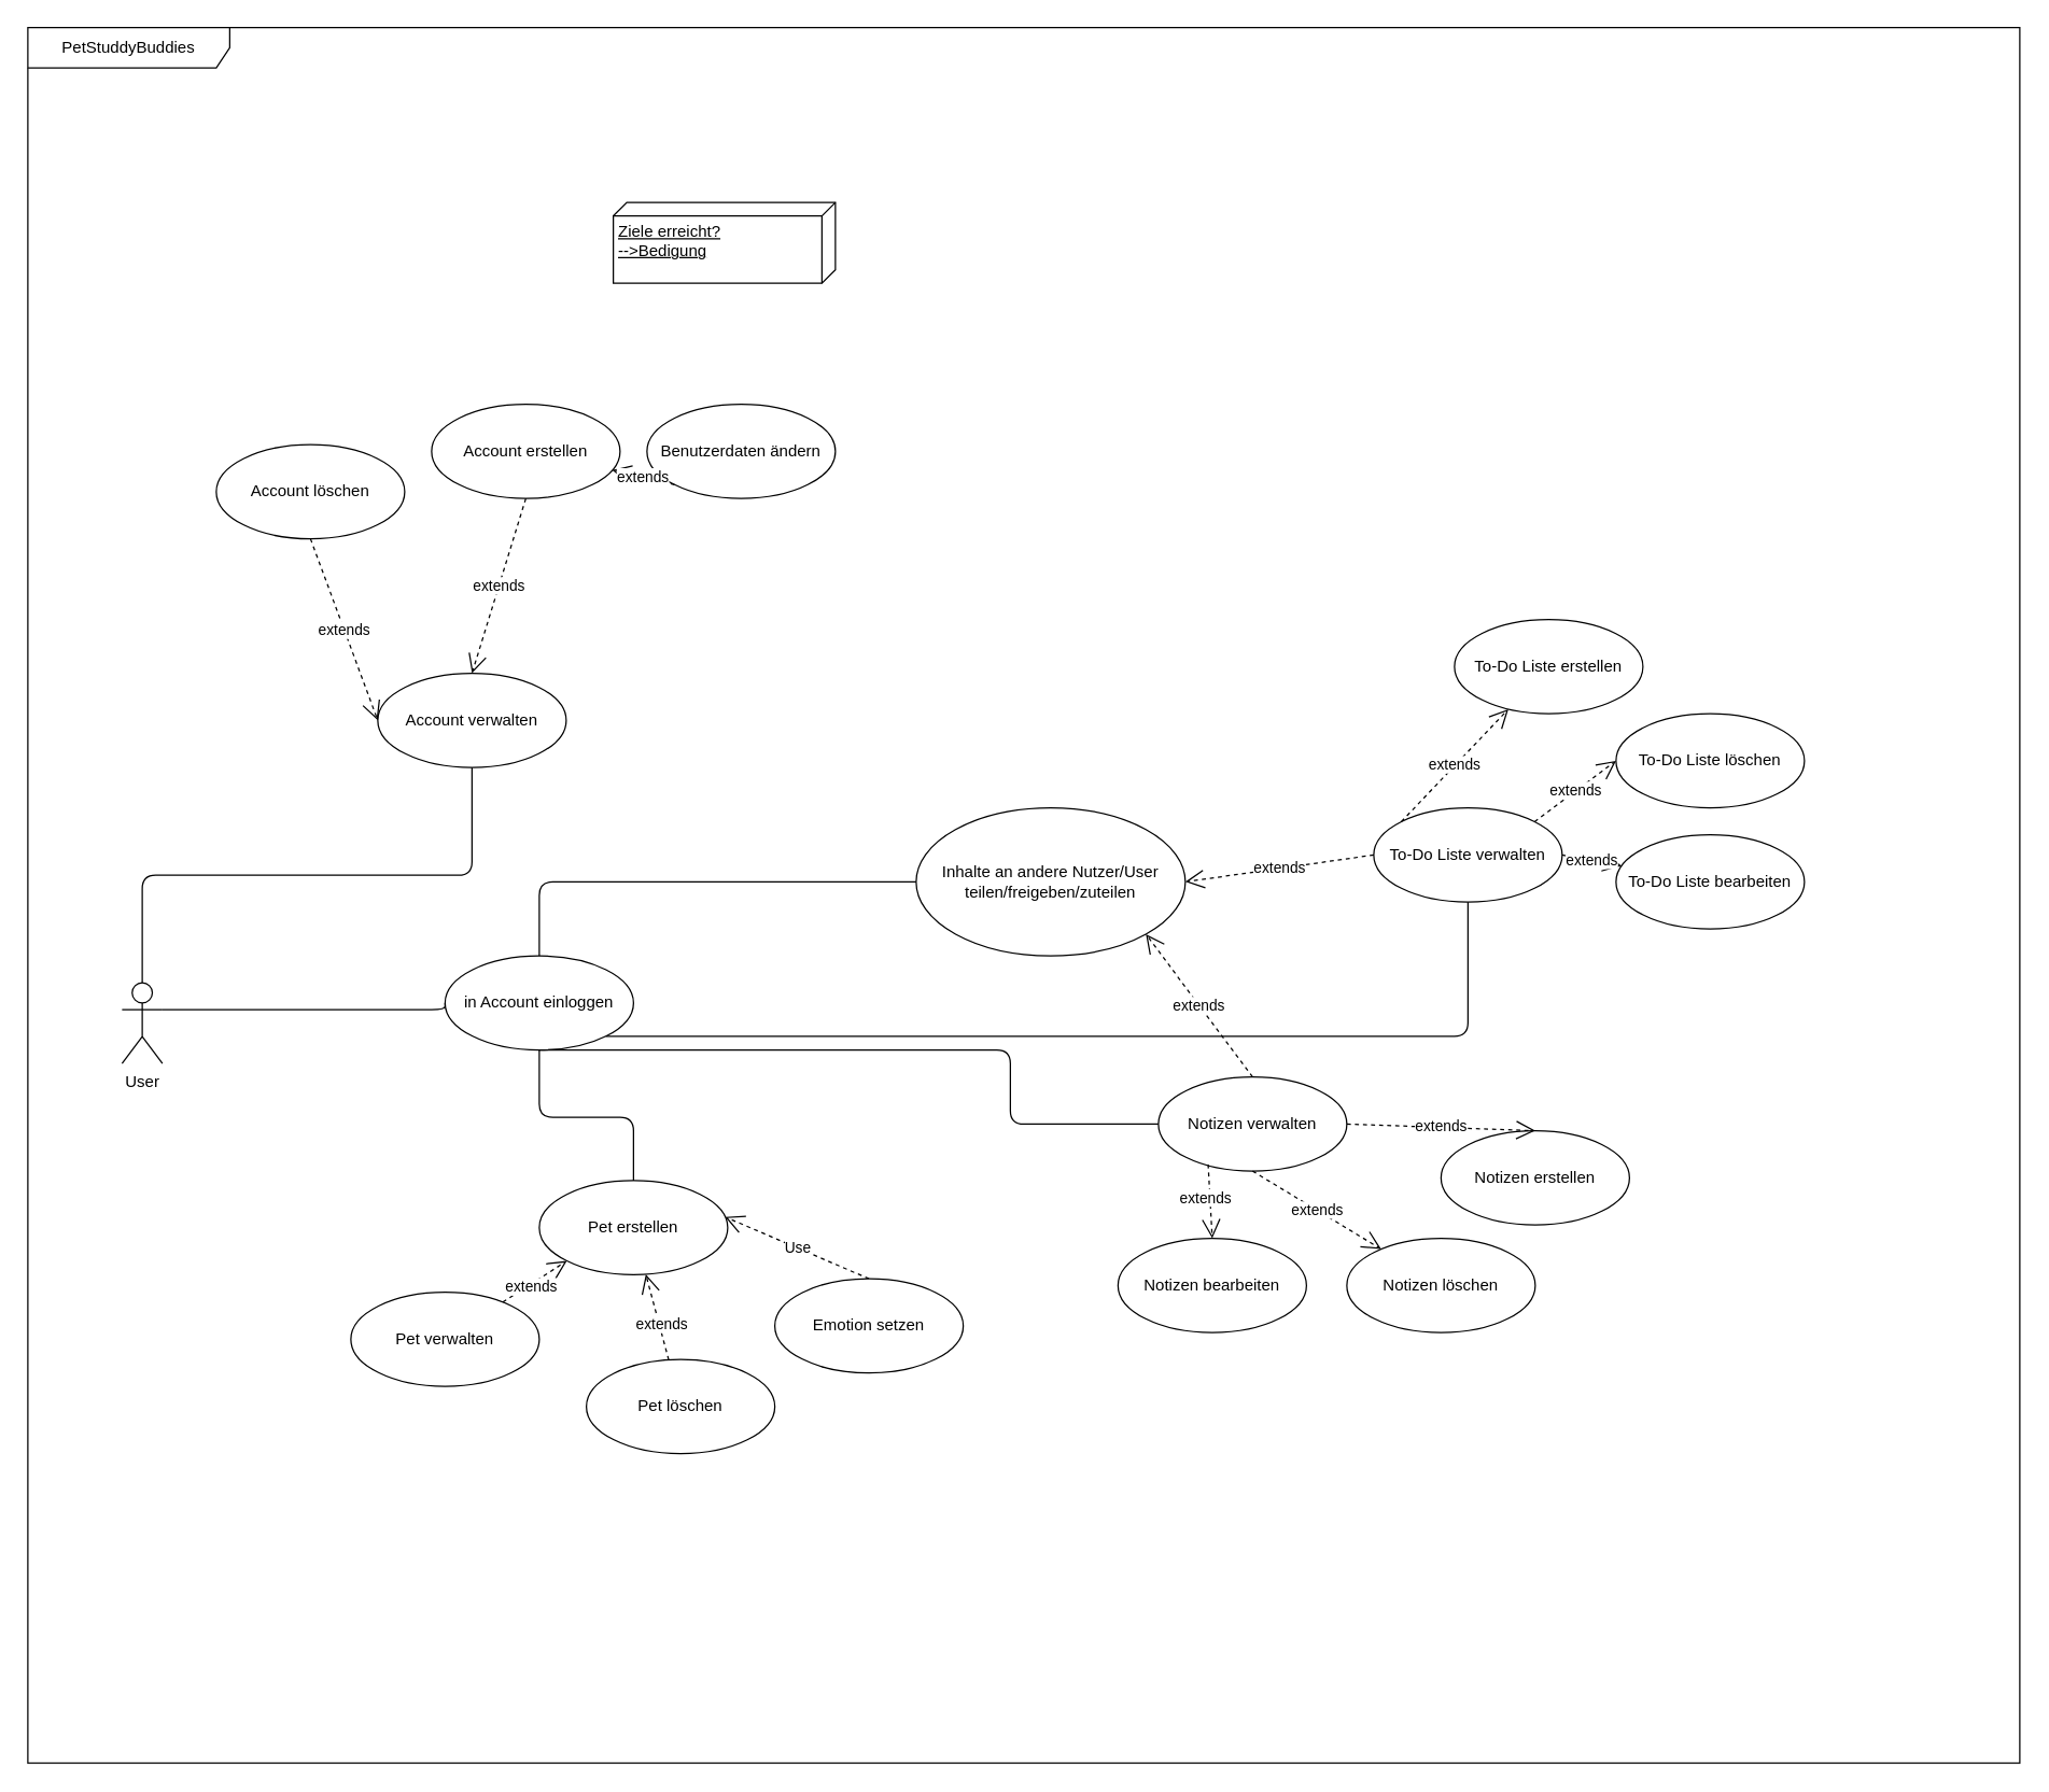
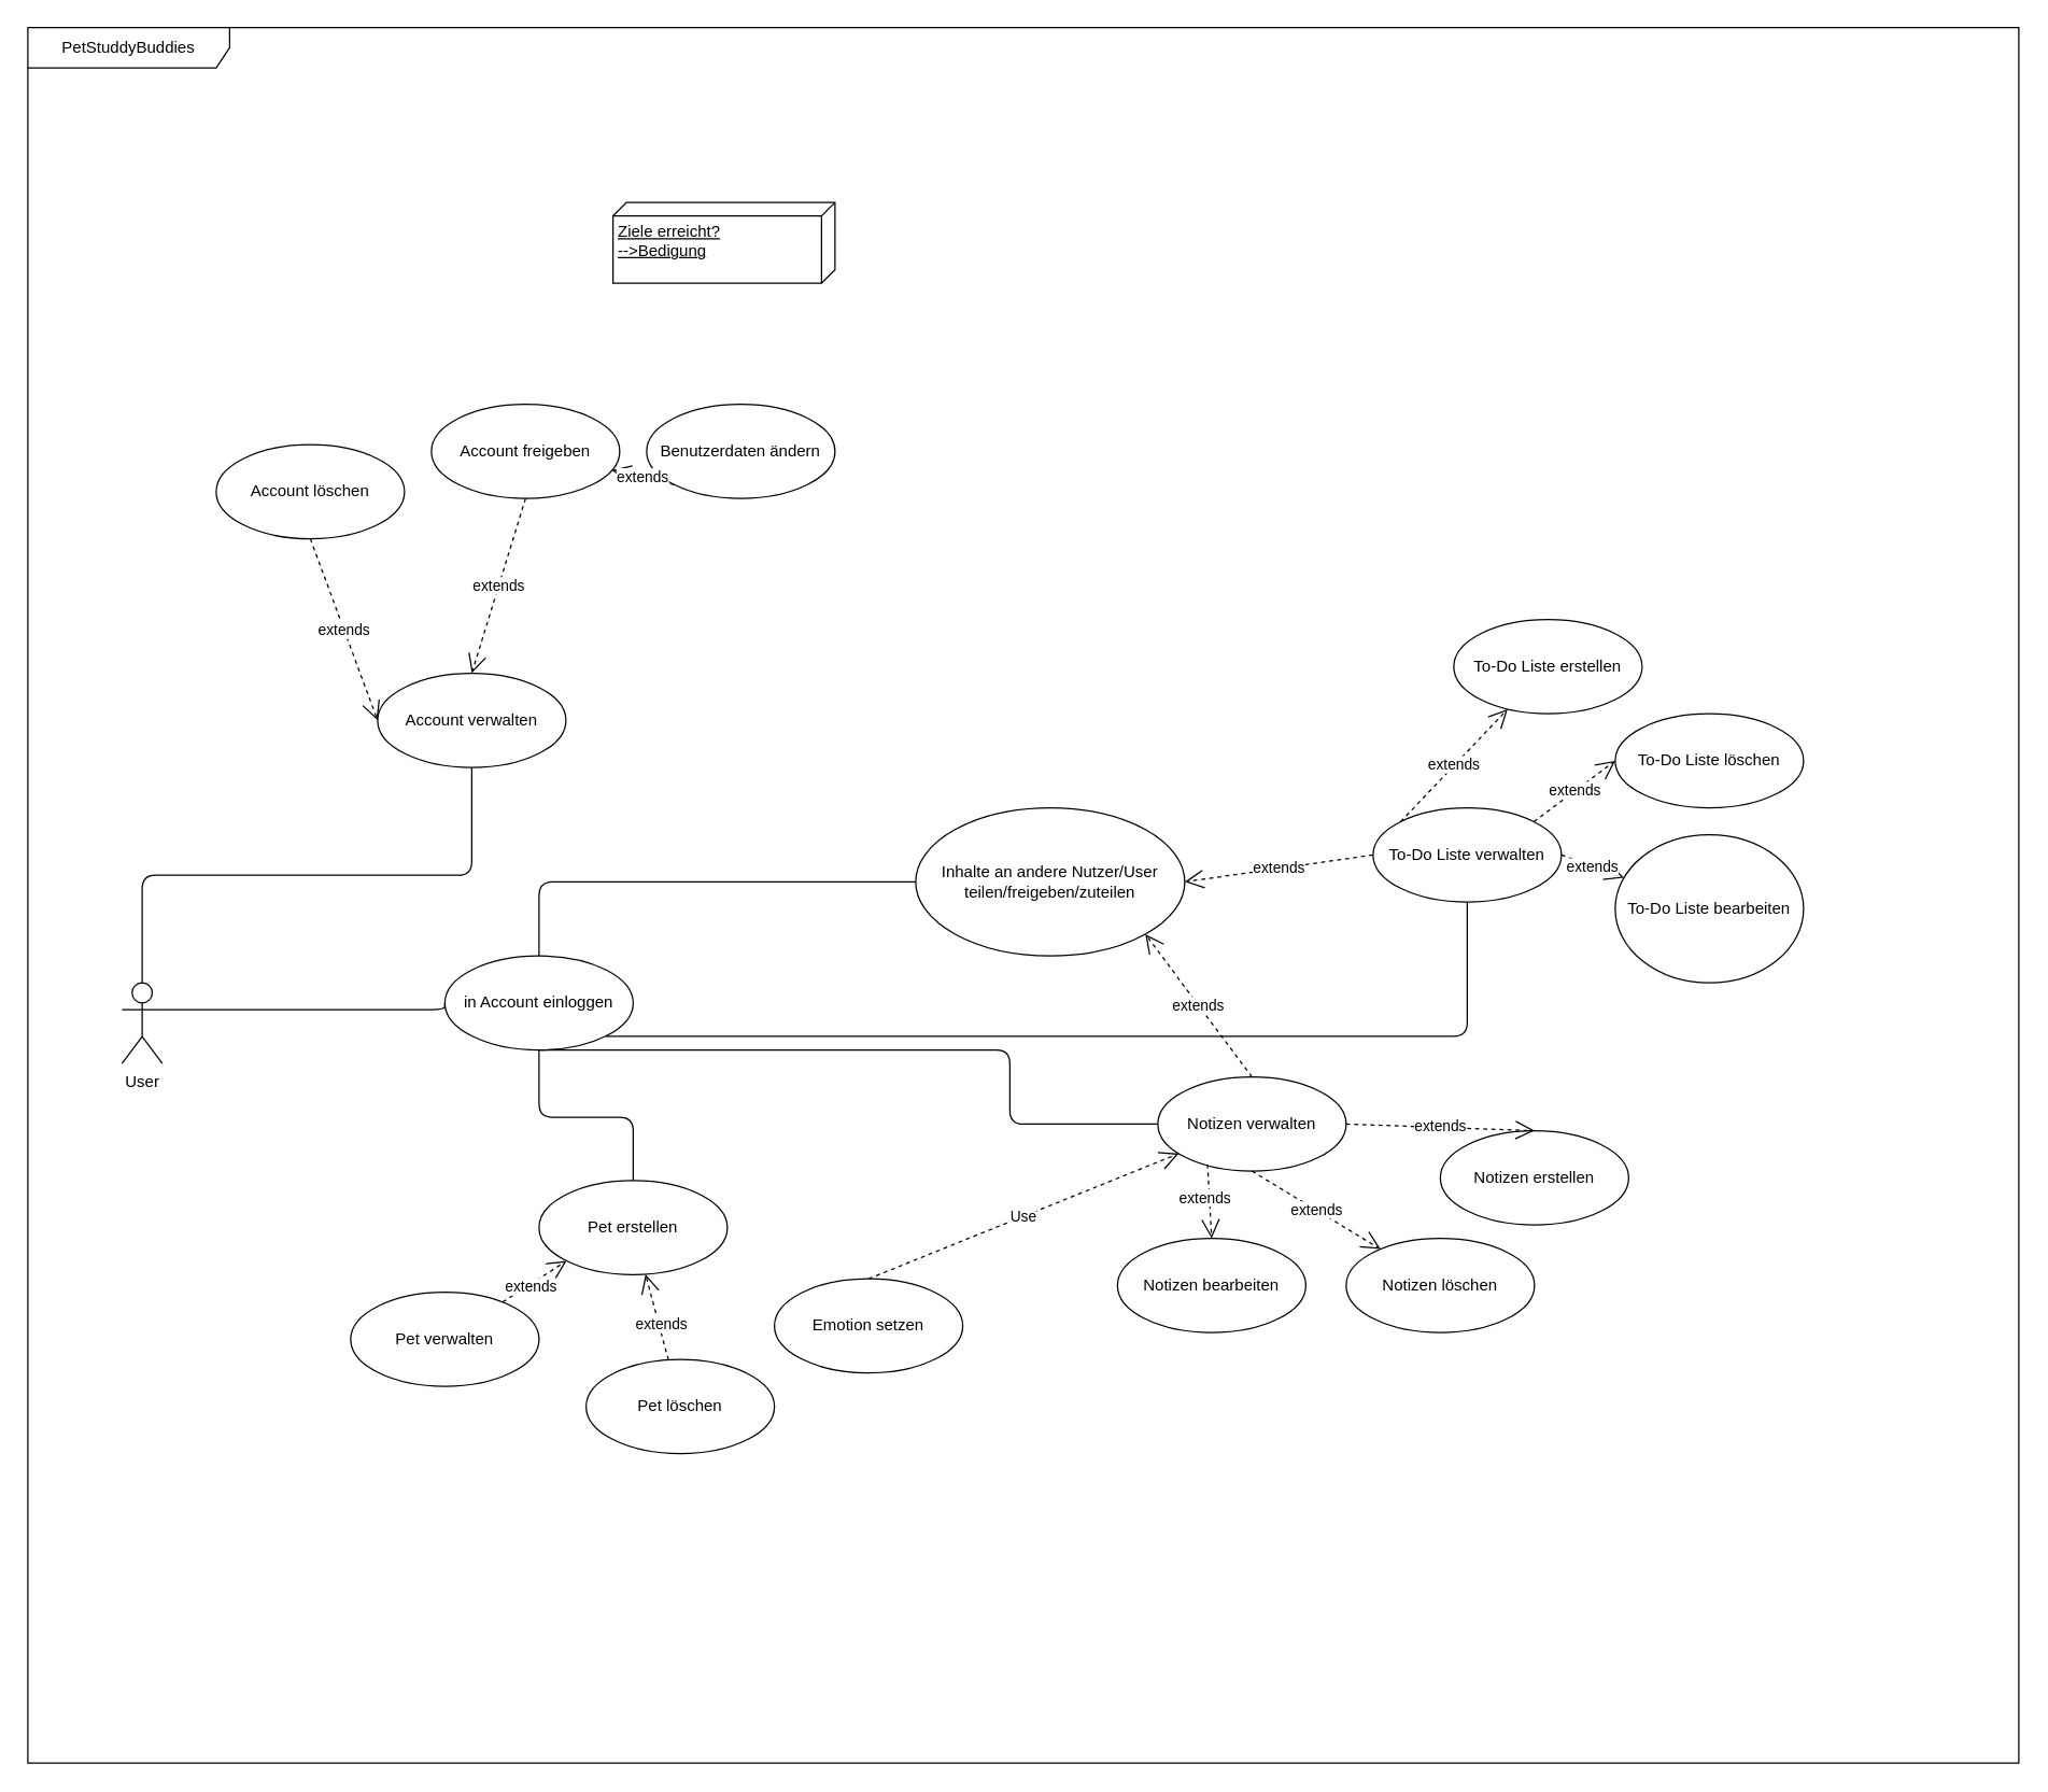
  <mxCell id="0" />
  <mxCell id="1" parent="0" />
  <mxCell id="2" value="PetStuddyBuddies" style="shape=umlFrame;whiteSpace=wrap;html=1;width=150;height=30;" parent="1" vertex="1"><mxGeometry x="20" y="20" width="1480" height="1290" as="geometry" /></mxCell>
  <mxCell id="3" value="User" style="shape=umlActor;verticalLabelPosition=bottom;verticalAlign=top;html=1;" parent="1" vertex="1"><mxGeometry x="90" y="730" width="30" height="60" as="geometry" /></mxCell>
- <mxCell id="4" value="Account erstellen" style="ellipse;whiteSpace=wrap;html=1;" parent="1" vertex="1"><mxGeometry x="320" y="300" width="140" height="70" as="geometry" /></mxCell>
+ <mxCell id="4" value="Account freigeben" style="ellipse;whiteSpace=wrap;html=1;" parent="1" vertex="1"><mxGeometry x="320" y="300" width="140" height="70" as="geometry" /></mxCell>
  <mxCell id="5" value="in Account einloggen" style="ellipse;whiteSpace=wrap;html=1;" parent="1" vertex="1"><mxGeometry x="330" y="710" width="140" height="70" as="geometry" /></mxCell>
  <mxCell id="6" value="Benutzerdaten ändern" style="ellipse;whiteSpace=wrap;html=1;" parent="1" vertex="1"><mxGeometry x="480" y="300" width="140" height="70" as="geometry" /></mxCell>
  <mxCell id="7" value="Account löschen" style="ellipse;whiteSpace=wrap;html=1;" parent="1" vertex="1"><mxGeometry x="160" y="330" width="140" height="70" as="geometry" /></mxCell>
  <mxCell id="8" value="To-Do Liste erstellen" style="ellipse;whiteSpace=wrap;html=1;" parent="1" vertex="1"><mxGeometry x="1080" y="460" width="140" height="70" as="geometry" /></mxCell>
  <mxCell id="9" value="&lt;div&gt;To-Do Liste löschen&lt;/div&gt;" style="ellipse;whiteSpace=wrap;html=1;" parent="1" vertex="1"><mxGeometry x="1200" y="530" width="140" height="70" as="geometry" /></mxCell>
  <mxCell id="10" value="Notizen erstellen" style="ellipse;whiteSpace=wrap;html=1;" parent="1" vertex="1"><mxGeometry x="1070" y="840" width="140" height="70" as="geometry" /></mxCell>
  <mxCell id="11" value="&lt;div&gt;Notizen verwalten&lt;/div&gt;" style="ellipse;whiteSpace=wrap;html=1;" parent="1" vertex="1"><mxGeometry x="860" y="800" width="140" height="70" as="geometry" /></mxCell>
  <mxCell id="12" value="Inhalte an andere Nutzer/User teilen/freigeben/zuteilen" style="ellipse;whiteSpace=wrap;html=1;" parent="1" vertex="1"><mxGeometry x="680" y="600" width="200" height="110" as="geometry" /></mxCell>
  <mxCell id="13" value="&lt;div&gt;Account verwalten&lt;/div&gt;" style="ellipse;whiteSpace=wrap;html=1;" parent="1" vertex="1"><mxGeometry x="280" y="500" width="140" height="70" as="geometry" /></mxCell>
  <mxCell id="14" value="" style="endArrow=none;html=1;edgeStyle=orthogonalEdgeStyle;exitX=0.5;exitY=0;exitDx=0;exitDy=0;exitPerimeter=0;entryX=0.5;entryY=1;entryDx=0;entryDy=0;" parent="1" source="3" target="13" edge="1"><mxGeometry relative="1" as="geometry"><mxPoint x="580" y="610" as="sourcePoint" /><mxPoint x="740" y="610" as="targetPoint" /></mxGeometry></mxCell>
  <mxCell id="15" value="extends" style="endArrow=open;endSize=12;dashed=1;html=1;exitX=0.5;exitY=1;exitDx=0;exitDy=0;entryX=0;entryY=0.5;entryDx=0;entryDy=0;" parent="1" source="7" target="13" edge="1"><mxGeometry width="160" relative="1" as="geometry"><mxPoint x="580" y="610" as="sourcePoint" /><mxPoint x="740" y="610" as="targetPoint" /></mxGeometry></mxCell>
  <mxCell id="16" value="extends" style="endArrow=open;endSize=12;dashed=1;html=1;exitX=0;exitY=1;exitDx=0;exitDy=0;" parent="1" source="6" target="4" edge="1"><mxGeometry width="160" relative="1" as="geometry"><mxPoint x="485" y="380" as="sourcePoint" /><mxPoint x="555" y="445" as="targetPoint" /></mxGeometry></mxCell>
  <mxCell id="17" value="extends" style="endArrow=open;endSize=12;dashed=1;html=1;entryX=0.5;entryY=0;entryDx=0;entryDy=0;" parent="1" target="13" edge="1"><mxGeometry width="160" relative="1" as="geometry"><mxPoint x="390" y="370" as="sourcePoint" /><mxPoint x="460" y="435" as="targetPoint" /></mxGeometry></mxCell>
  <mxCell id="18" value="" style="endArrow=none;html=1;edgeStyle=orthogonalEdgeStyle;exitX=1;exitY=0.333;exitDx=0;exitDy=0;exitPerimeter=0;entryX=0;entryY=0.5;entryDx=0;entryDy=0;" parent="1" source="3" target="5" edge="1"><mxGeometry relative="1" as="geometry"><mxPoint x="325" y="580" as="sourcePoint" /><mxPoint x="470" y="750" as="targetPoint" /><Array as="points"><mxPoint x="330" y="750" /></Array></mxGeometry></mxCell>
  <mxCell id="19" value="To-Do Liste verwalten" style="ellipse;whiteSpace=wrap;html=1;" parent="1" vertex="1"><mxGeometry x="1020" y="600" width="140" height="70" as="geometry" /></mxCell>
- <mxCell id="20" value="&lt;div&gt;To-Do Liste bearbeiten&lt;br&gt;&lt;/div&gt;" style="ellipse;whiteSpace=wrap;html=1;" parent="1" vertex="1"><mxGeometry x="1200" y="620" width="140" height="70" as="geometry" /></mxCell>
+ <mxCell id="20" value="&lt;div&gt;To-Do Liste bearbeiten&lt;br&gt;&lt;/div&gt;" style="ellipse;whiteSpace=wrap;html=1;" parent="1" vertex="1"><mxGeometry x="1200" y="620" width="140" height="110" as="geometry" /></mxCell>
  <mxCell id="21" value="extends" style="endArrow=open;endSize=12;dashed=1;html=1;exitX=1;exitY=0.5;exitDx=0;exitDy=0;" parent="1" source="19" target="20" edge="1"><mxGeometry width="160" relative="1" as="geometry"><mxPoint x="1005" y="320" as="sourcePoint" /><mxPoint x="1115" y="335" as="targetPoint" /><Array as="points" /></mxGeometry></mxCell>
  <mxCell id="22" value="extends" style="endArrow=open;endSize=12;dashed=1;html=1;exitX=0;exitY=0;exitDx=0;exitDy=0;" parent="1" source="19" target="8" edge="1"><mxGeometry width="160" relative="1" as="geometry"><mxPoint x="1015" y="330" as="sourcePoint" /><mxPoint x="1125" y="345" as="targetPoint" /><Array as="points" /></mxGeometry></mxCell>
  <mxCell id="23" value="extends" style="endArrow=open;endSize=12;dashed=1;html=1;entryX=0;entryY=0.5;entryDx=0;entryDy=0;exitX=1;exitY=0;exitDx=0;exitDy=0;" parent="1" source="19" target="9" edge="1"><mxGeometry width="160" relative="1" as="geometry"><mxPoint x="1025" y="340" as="sourcePoint" /><mxPoint x="1135" y="355" as="targetPoint" /><Array as="points" /></mxGeometry></mxCell>
  <mxCell id="24" value="Notizen löschen" style="ellipse;whiteSpace=wrap;html=1;" parent="1" vertex="1"><mxGeometry x="1000" y="920" width="140" height="70" as="geometry" /></mxCell>
  <mxCell id="25" value="Notizen bearbeiten" style="ellipse;whiteSpace=wrap;html=1;" parent="1" vertex="1"><mxGeometry x="830" y="920" width="140" height="70" as="geometry" /></mxCell>
  <mxCell id="26" value="extends" style="endArrow=open;endSize=12;dashed=1;html=1;entryX=0.5;entryY=0;entryDx=0;entryDy=0;exitX=1;exitY=0.5;exitDx=0;exitDy=0;" parent="1" source="11" target="10" edge="1"><mxGeometry width="160" relative="1" as="geometry"><mxPoint x="150" y="610" as="sourcePoint" /><mxPoint x="260" y="625" as="targetPoint" /><Array as="points" /></mxGeometry></mxCell>
  <mxCell id="27" value="extends" style="endArrow=open;endSize=12;dashed=1;html=1;exitX=0.5;exitY=1;exitDx=0;exitDy=0;" parent="1" source="11" target="24" edge="1"><mxGeometry width="160" relative="1" as="geometry"><mxPoint x="160" y="620" as="sourcePoint" /><mxPoint x="270" y="635" as="targetPoint" /><Array as="points" /></mxGeometry></mxCell>
  <mxCell id="28" value="extends" style="endArrow=open;endSize=12;dashed=1;html=1;entryX=0.5;entryY=0;entryDx=0;entryDy=0;exitX=0.264;exitY=0.929;exitDx=0;exitDy=0;exitPerimeter=0;" parent="1" source="11" target="25" edge="1"><mxGeometry x="-0.083" y="-3" width="160" relative="1" as="geometry"><mxPoint x="170" y="630" as="sourcePoint" /><mxPoint x="280" y="645" as="targetPoint" /><Array as="points" /><mxPoint as="offset" /></mxGeometry></mxCell>
  <mxCell id="29" value="extends" style="endArrow=open;endSize=12;dashed=1;html=1;exitX=0;exitY=0.5;exitDx=0;exitDy=0;entryX=1;entryY=0.5;entryDx=0;entryDy=0;" parent="1" source="19" target="12" edge="1"><mxGeometry width="160" relative="1" as="geometry"><mxPoint x="970" y="540" as="sourcePoint" /><mxPoint x="1040" y="635" as="targetPoint" /></mxGeometry></mxCell>
  <mxCell id="30" value="extends" style="endArrow=open;endSize=12;dashed=1;html=1;exitX=0.5;exitY=0;exitDx=0;exitDy=0;entryX=1;entryY=1;entryDx=0;entryDy=0;" parent="1" source="11" target="12" edge="1"><mxGeometry width="160" relative="1" as="geometry"><mxPoint x="1160" y="545" as="sourcePoint" /><mxPoint x="750" y="625" as="targetPoint" /></mxGeometry></mxCell>
  <mxCell id="31" value="" style="endArrow=none;html=1;edgeStyle=orthogonalEdgeStyle;entryX=0;entryY=0.5;entryDx=0;entryDy=0;exitX=0.5;exitY=0;exitDx=0;exitDy=0;" parent="1" source="5" target="12" edge="1"><mxGeometry relative="1" as="geometry"><mxPoint x="400" y="700" as="sourcePoint" /><mxPoint x="870" y="520" as="targetPoint" /><Array as="points"><mxPoint x="400" y="655" /></Array></mxGeometry></mxCell>
  <mxCell id="32" value="" style="endArrow=none;html=1;edgeStyle=orthogonalEdgeStyle;entryX=0.5;entryY=1;entryDx=0;entryDy=0;exitX=1;exitY=1;exitDx=0;exitDy=0;" parent="1" source="5" target="19" edge="1"><mxGeometry relative="1" as="geometry"><mxPoint x="410" y="720" as="sourcePoint" /><mxPoint x="705" y="625" as="targetPoint" /><Array as="points"><mxPoint x="1090" y="770" /></Array></mxGeometry></mxCell>
  <mxCell id="33" value="" style="endArrow=none;html=1;edgeStyle=orthogonalEdgeStyle;entryX=0;entryY=0.5;entryDx=0;entryDy=0;exitX=0.5;exitY=1;exitDx=0;exitDy=0;" parent="1" source="5" target="11" edge="1"><mxGeometry relative="1" as="geometry"><mxPoint x="459.497" y="779.749" as="sourcePoint" /><mxPoint x="1180.503" y="569.749" as="targetPoint" /><Array as="points"><mxPoint x="750" y="780" /><mxPoint x="750" y="835" /></Array></mxGeometry></mxCell>
  <mxCell id="34" value="&lt;div&gt;Ziele erreicht?&lt;/div&gt;&lt;div&gt;--&amp;gt;Bedigung&lt;br&gt;&lt;/div&gt;" style="verticalAlign=top;align=left;spacingTop=8;spacingLeft=2;spacingRight=12;shape=cube;size=10;direction=south;fontStyle=4;html=1;" parent="1" vertex="1"><mxGeometry x="455" y="150" width="165" height="60" as="geometry" /></mxCell>
  <mxCell id="35" value="Pet verwalten" style="ellipse;whiteSpace=wrap;html=1;" parent="1" vertex="1"><mxGeometry x="260" y="960" width="140" height="70" as="geometry" /></mxCell>
  <mxCell id="36" value="extends" style="endArrow=open;endSize=12;dashed=1;html=1;entryX=0;entryY=1;entryDx=0;entryDy=0;" parent="1" source="35" target="39" edge="1"><mxGeometry x="-0.165" y="-2" width="160" relative="1" as="geometry"><mxPoint x="72.5" y="245" as="sourcePoint" /><mxPoint x="5" y="285" as="targetPoint" /><Array as="points" /><mxPoint as="offset" /></mxGeometry></mxCell>
  <mxCell id="37" value="Pet löschen" style="ellipse;whiteSpace=wrap;html=1;" parent="1" vertex="1"><mxGeometry x="435" y="1010" width="140" height="70" as="geometry" /></mxCell>
  <mxCell id="38" value="extends" style="endArrow=open;endSize=12;dashed=1;html=1;" parent="1" source="37" target="39" edge="1"><mxGeometry x="-0.165" y="-2" width="160" relative="1" as="geometry"><mxPoint x="72.5" y="245" as="sourcePoint" /><mxPoint x="5" y="285" as="targetPoint" /><Array as="points" /><mxPoint as="offset" /></mxGeometry></mxCell>
  <mxCell id="39" value="Pet erstellen" style="ellipse;whiteSpace=wrap;html=1;" parent="1" vertex="1"><mxGeometry x="400" y="877" width="140" height="70" as="geometry" /></mxCell>
- <mxCell id="40" value="Use" style="endArrow=open;endSize=12;dashed=1;html=1;exitX=0.5;exitY=0;exitDx=0;exitDy=0;entryX=0.986;entryY=0.386;entryDx=0;entryDy=0;entryPerimeter=0;" parent="1" source="41" target="39" edge="1"><mxGeometry width="160" relative="1" as="geometry"><mxPoint x="0" y="310" as="sourcePoint" /><mxPoint x="-30" y="385" as="targetPoint" /></mxGeometry></mxCell>
+ <mxCell id="40" value="Use" style="endArrow=open;endSize=12;dashed=1;html=1;exitX=0.5;exitY=0;exitDx=0;exitDy=0;" parent="1" source="41" target="11" edge="1"><mxGeometry width="160" relative="1" as="geometry"><mxPoint x="0" y="310" as="sourcePoint" /><mxPoint x="-30" y="385" as="targetPoint" /></mxGeometry></mxCell>
  <mxCell id="41" value="Emotion setzen" style="ellipse;whiteSpace=wrap;html=1;" parent="1" vertex="1"><mxGeometry x="575" y="950" width="140" height="70" as="geometry" /></mxCell>
  <mxCell id="42" value="" style="endArrow=none;html=1;edgeStyle=orthogonalEdgeStyle;entryX=0.5;entryY=0;entryDx=0;entryDy=0;" edge="1" parent="1" source="5" target="39"><mxGeometry relative="1" as="geometry"><mxPoint x="219.75" y="830" as="sourcePoint" /><mxPoint x="880.253" y="789.749" as="targetPoint" /><Array as="points"><mxPoint x="400" y="830" /><mxPoint x="470" y="830" /></Array></mxGeometry></mxCell>
